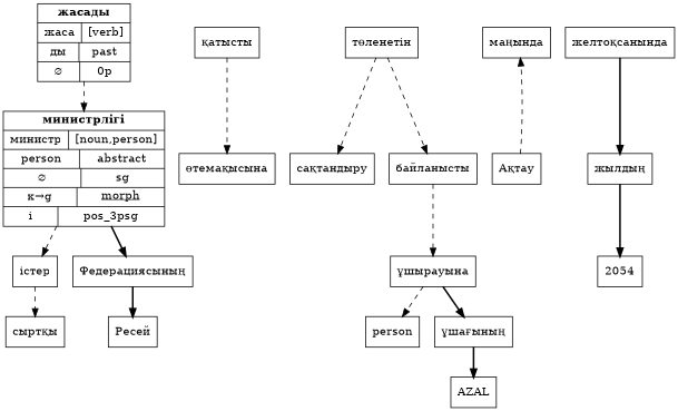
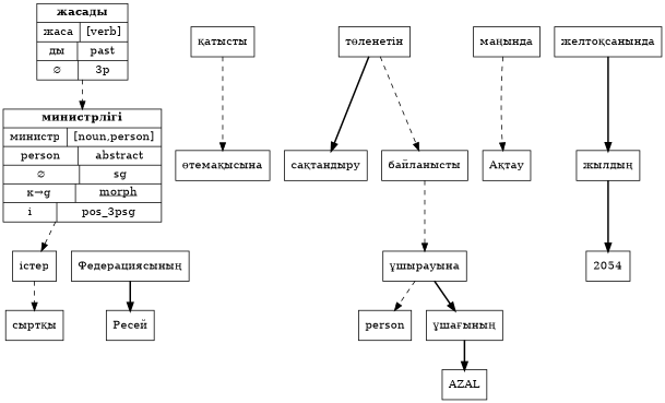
  strict digraph {
    node [shape=record]
    edge [style=dashed]
-   n1 [label=< {<b>жасады</b> |{жаса|[verb]} |{ды|past} |{&empty;|0p}}>]
+   n1 [label=< {<b>жасады</b> |{жаса|[verb]} |{ды|past} |{&empty;|3p}}>]
    n2 [label=< {<b>министрлігі</b> |{министр|[noun,person]} |{person|abstract} |{&empty;|sg} |{к&rarr;g|<u>morph</u>} |{і|pos_3psg}}>]
    "істер"
    "Федерациясының"
    "сыртқы"
    "Ресей"
    "қатысты"
    "өтемақысына"
    "төленетін"
    "сақтандыру"
    "байланысты"
    "ұшырауына"
    n13 [label=person]
    "ұшағының"
    AZAL
    "маңында"
    "Ақтау"
    "желтоқсанында"
    "жылдың"
    n20 [label=2054]
    n1 -> n2
    n2 -> "істер"
-   n2 -> "Федерациясының" [style=bold]
    "істер" -> "сыртқы"
    "Федерациясының" -> "Ресей" [style=bold]
    "қатысты" -> "өтемақысына"
-   "төленетін" -> "сақтандыру"
+   "төленетін" -> "сақтандыру" [style=bold]
    "төленетін" -> "байланысты"
    "байланысты" -> "ұшырауына"
    "ұшырауына" -> n13
    "ұшырауына" -> "ұшағының" [style=bold]
    "ұшағының" -> AZAL [style=bold]
-   "Ақтау" -> "маңында"
+   "маңында" -> "Ақтау"
    "желтоқсанында" -> "жылдың" [style=bold]
    "жылдың" -> n20 [style=bold]
  }
